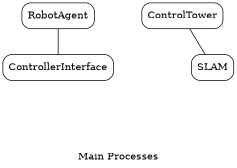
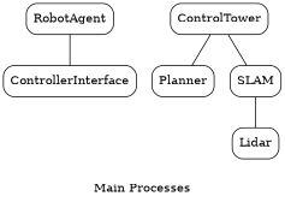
  graph {
    label="Main Processes"
    node [shape=box style=rounded]
    RobotAgent
    ControllerInterface
    ControlTower
+   Planner
    SLAM
+   Lidar
    RobotAgent -- ControllerInterface
+   ControlTower -- Planner
    ControlTower -- SLAM
+   SLAM -- Lidar
  }
